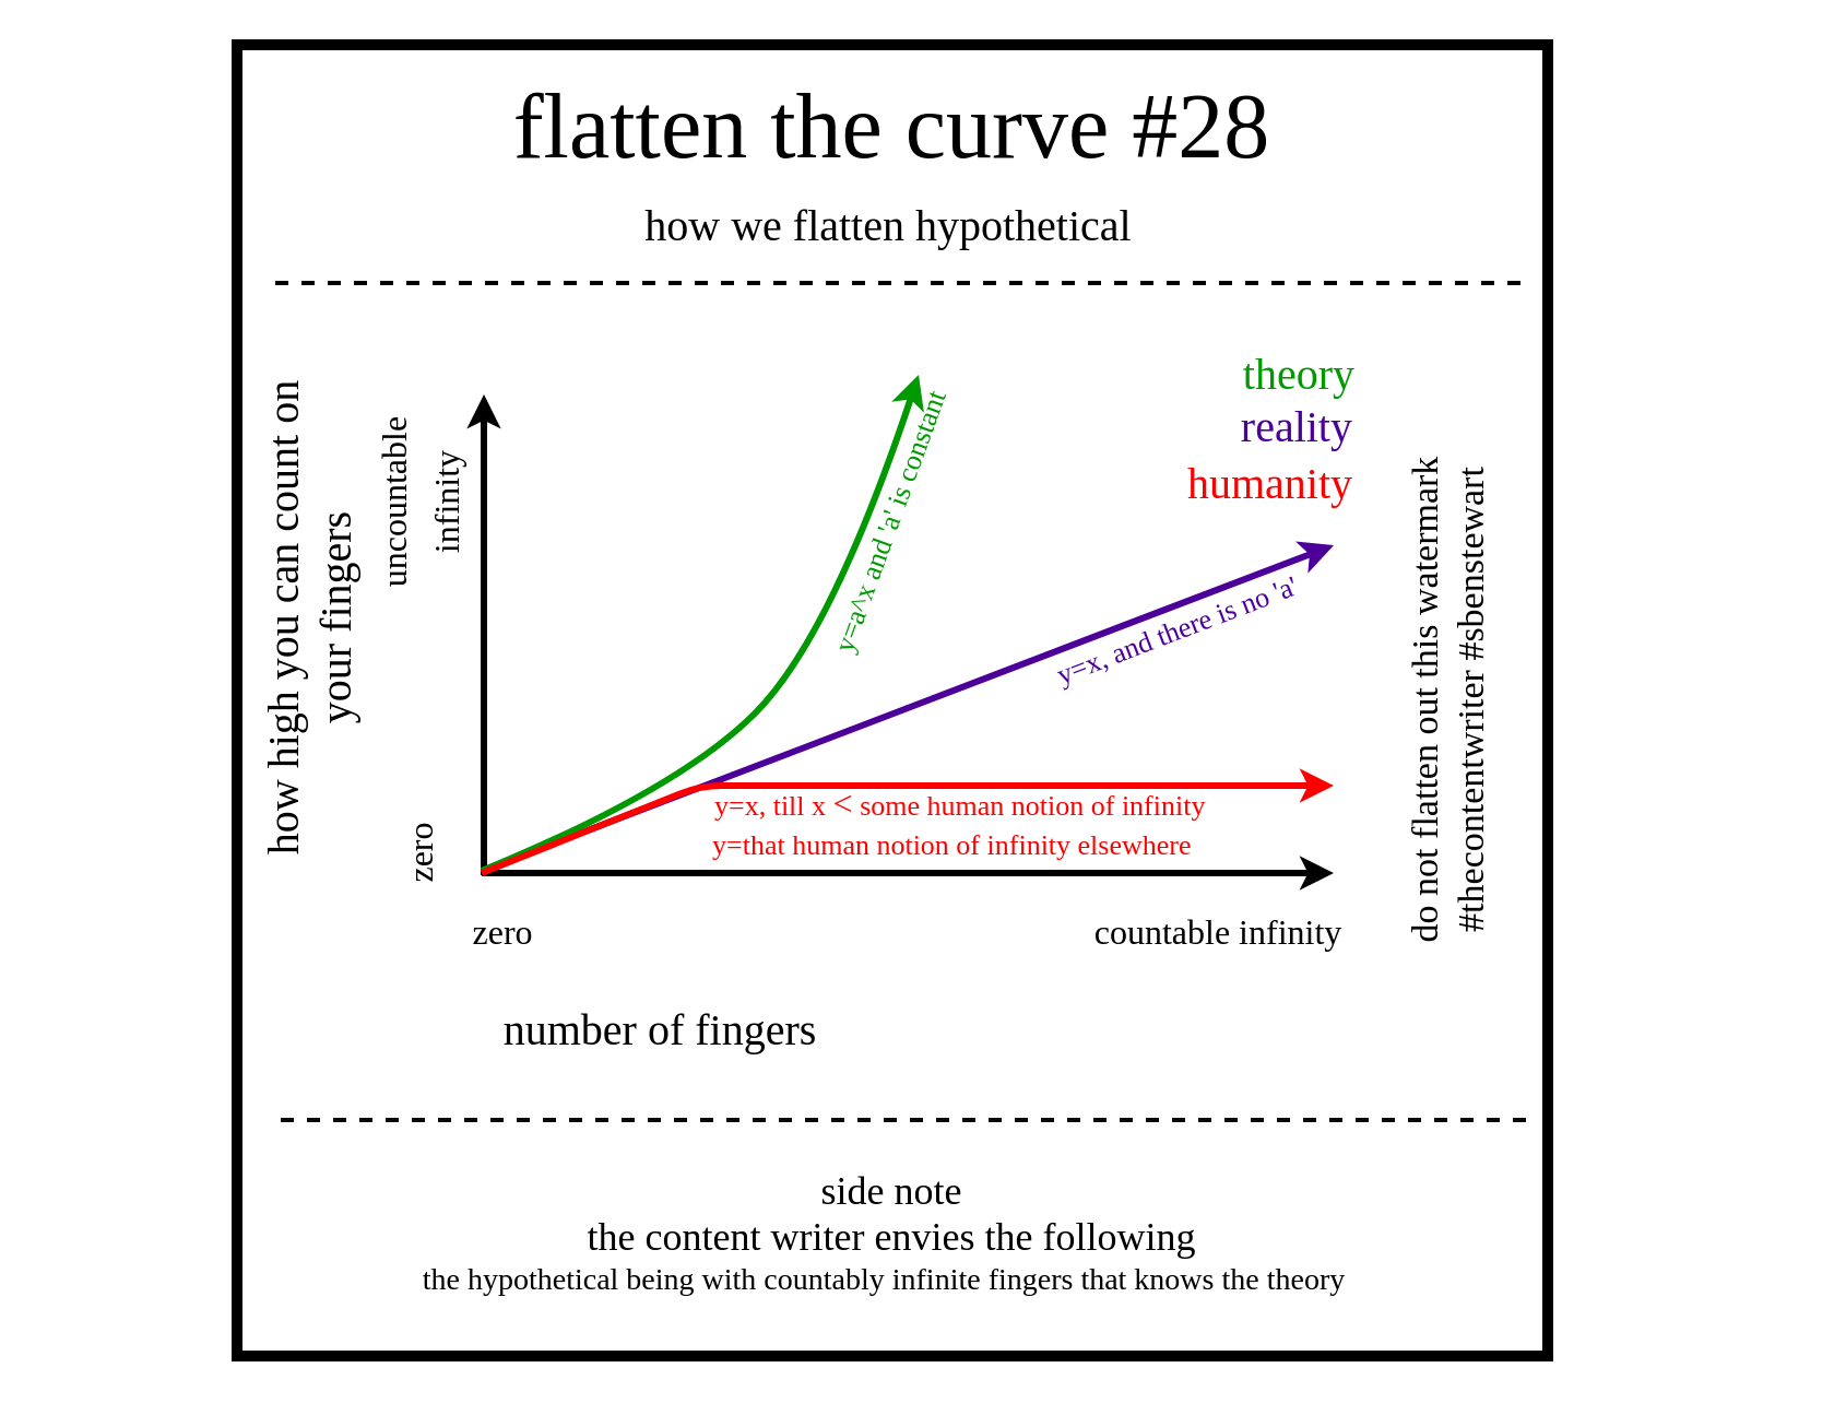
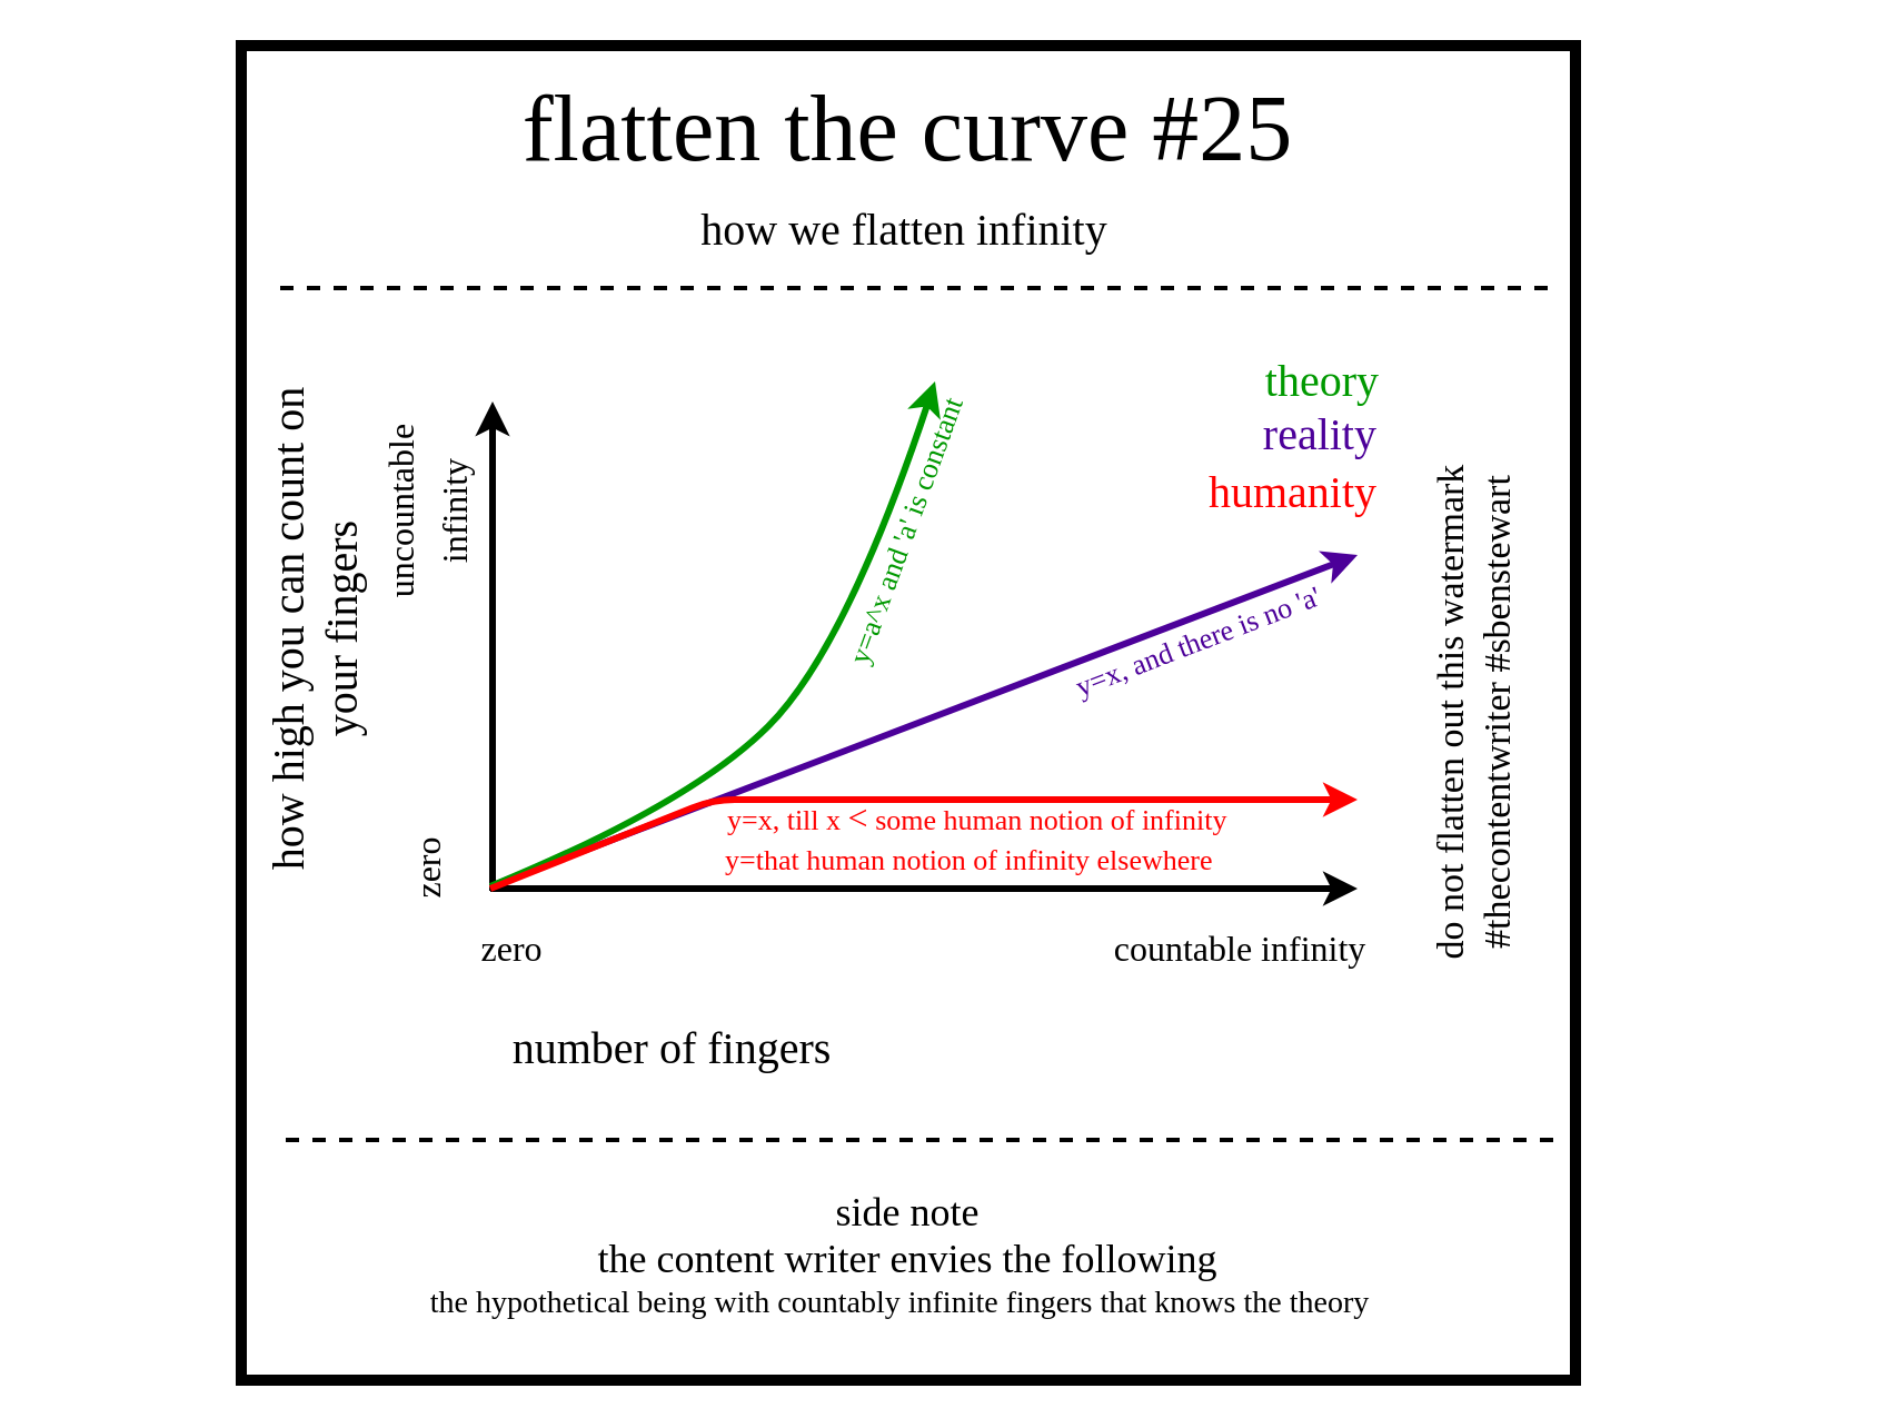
  <mxCell id="0" />
  <mxCell id="1" parent="0" />
  <mxCell id="2" value="" style="whiteSpace=wrap;html=1;aspect=fixed;strokeWidth=5;fillColor=none;fontFamily=xkcd;" parent="1" vertex="1"><mxGeometry x="108" y="20" width="600" height="600" as="geometry" /></mxCell>
  <mxCell id="3" value="" style="endArrow=classic;html=1;strokeWidth=3;strokeColor=#4C0099;" parent="1" edge="1"><mxGeometry width="50" height="50" relative="1" as="geometry"><mxPoint x="220" y="398" as="sourcePoint" /><mxPoint x="610" y="249" as="targetPoint" /></mxGeometry></mxCell>
- <mxCell id="4" value="&lt;font&gt;&lt;font style=&quot;font-size: 42px&quot;&gt;flatten the curve #28&lt;/font&gt;&lt;br&gt;&lt;/font&gt;" style="text;html=1;strokeColor=none;fillColor=none;align=center;verticalAlign=middle;whiteSpace=wrap;rounded=0;fontFamily=xkcd;" parent="1" vertex="1"><mxGeometry x="123" y="48" width="570" height="20" as="geometry" /></mxCell>
- <mxCell id="5" value="&lt;font&gt;&lt;span style=&quot;font-size: 20px&quot;&gt;how we flatten hypothetical&lt;/span&gt;&lt;br&gt;&lt;/font&gt;" style="text;html=1;strokeColor=none;fillColor=none;align=center;verticalAlign=middle;whiteSpace=wrap;rounded=0;fontFamily=xkcd;" parent="1" vertex="1"><mxGeometry x="147.25" y="92" width="518.5" height="20" as="geometry" /></mxCell>
+ <mxCell id="4" value="&lt;font&gt;&lt;font style=&quot;font-size: 42px&quot;&gt;flatten the curve #25&lt;/font&gt;&lt;br&gt;&lt;/font&gt;" style="text;html=1;strokeColor=none;fillColor=none;align=center;verticalAlign=middle;whiteSpace=wrap;rounded=0;fontFamily=xkcd;" parent="1" vertex="1"><mxGeometry x="123" y="48" width="570" height="20" as="geometry" /></mxCell>
+ <mxCell id="5" value="&lt;font&gt;&lt;span style=&quot;font-size: 20px&quot;&gt;how we flatten infinity&lt;/span&gt;&lt;br&gt;&lt;/font&gt;" style="text;html=1;strokeColor=none;fillColor=none;align=center;verticalAlign=middle;whiteSpace=wrap;rounded=0;fontFamily=xkcd;" parent="1" vertex="1"><mxGeometry x="147.25" y="92" width="518.5" height="20" as="geometry" /></mxCell>
  <mxCell id="6" value="" style="endArrow=none;dashed=1;html=1;strokeWidth=2;" parent="1" edge="1"><mxGeometry width="50" height="50" relative="1" as="geometry"><mxPoint x="695.5" y="129" as="sourcePoint" /><mxPoint x="120.5" y="129" as="targetPoint" /></mxGeometry></mxCell>
  <mxCell id="7" value="" style="endArrow=none;dashed=1;html=1;strokeWidth=2;" parent="1" edge="1"><mxGeometry width="50" height="50" relative="1" as="geometry"><mxPoint x="698" y="512" as="sourcePoint" /><mxPoint x="123" y="512" as="targetPoint" /></mxGeometry></mxCell>
  <mxCell id="8" value="&lt;font style=&quot;font-size: 14px&quot;&gt;&lt;span style=&quot;font-size: 18px&quot;&gt;side note&lt;br&gt;the content writer envies the following&lt;br&gt;&lt;/span&gt;the hypothetical being with countably infinite fingers that knows the theory&amp;nbsp;&amp;nbsp;&lt;br&gt;&lt;/font&gt;" style="text;html=1;strokeColor=none;fillColor=none;align=center;verticalAlign=middle;whiteSpace=wrap;rounded=0;fontFamily=xkcd;" parent="1" vertex="1"><mxGeometry x="108" y="524" width="600" height="80" as="geometry" /></mxCell>
  <mxCell id="9" style="edgeStyle=orthogonalEdgeStyle;rounded=0;orthogonalLoop=1;jettySize=auto;html=1;exitX=0.5;exitY=1;exitDx=0;exitDy=0;strokeWidth=2;" parent="1" edge="1"><mxGeometry relative="1" as="geometry"><mxPoint x="559" y="381" as="sourcePoint" /><mxPoint x="559" y="381" as="targetPoint" /></mxGeometry></mxCell>
  <mxCell id="10" value="&lt;font style=&quot;font-size: 17px&quot;&gt;&lt;font style=&quot;font-size: 17px&quot;&gt;do not flatten out this watermark&lt;br&gt;&lt;/font&gt;#thecontentwriter #sbenstewart&lt;br&gt;&lt;/font&gt;" style="text;html=1;strokeColor=none;fillColor=none;align=center;verticalAlign=middle;whiteSpace=wrap;rounded=0;rotation=-90;fontFamily=xkcd;" parent="1" vertex="1"><mxGeometry x="503" y="310" width="320" height="20" as="geometry" /></mxCell>
  <mxCell id="11" value="how high you can count on your fingers" style="text;html=1;strokeColor=none;fillColor=none;align=center;verticalAlign=middle;whiteSpace=wrap;rounded=0;fontFamily=xkcd;rotation=-90;fontSize=20;" parent="1" vertex="1"><mxGeometry x="20" y="272.5" width="240" height="20" as="geometry" /></mxCell>
  <mxCell id="12" value="&lt;font style=&quot;font-size: 20px&quot;&gt;number of fingers&lt;/font&gt;" style="text;html=1;strokeColor=none;fillColor=none;align=center;verticalAlign=middle;whiteSpace=wrap;rounded=0;fontFamily=xkcd;rotation=0;fontSize=20;" parent="1" vertex="1"><mxGeometry x="164" y="460" width="276" height="20" as="geometry" /></mxCell>
  <mxCell id="13" value="&lt;font style=&quot;font-size: 16px&quot;&gt;zero&lt;br&gt;&lt;/font&gt;" style="text;html=1;strokeColor=none;fillColor=none;align=center;verticalAlign=middle;whiteSpace=wrap;rounded=0;fontFamily=xkcd;rotation=0;fontSize=20;" parent="1" vertex="1"><mxGeometry x="180" y="414" width="100" height="20" as="geometry" /></mxCell>
  <mxCell id="14" value="" style="endArrow=classic;html=1;strokeWidth=3;startArrow=none;startFill=0;" parent="1" edge="1"><mxGeometry width="50" height="50" relative="1" as="geometry"><mxPoint x="221" y="400" as="sourcePoint" /><mxPoint x="221" y="180" as="targetPoint" /></mxGeometry></mxCell>
  <mxCell id="15" value="" style="endArrow=classic;html=1;strokeWidth=3;" parent="1" edge="1"><mxGeometry width="50" height="50" relative="1" as="geometry"><mxPoint x="220" y="399" as="sourcePoint" /><mxPoint x="610" y="399" as="targetPoint" /></mxGeometry></mxCell>
  <mxCell id="16" value="&lt;span style=&quot;font-size: 16px&quot;&gt;countable infinity&lt;/span&gt;" style="text;html=1;strokeColor=none;fillColor=none;align=center;verticalAlign=middle;whiteSpace=wrap;rounded=0;fontFamily=xkcd;rotation=0;fontSize=20;" parent="1" vertex="1"><mxGeometry x="465" y="414" width="185" height="20" as="geometry" /></mxCell>
  <mxCell id="17" value="&lt;font style=&quot;font-size: 20px&quot; color=&quot;#009900&quot;&gt;theory&lt;/font&gt;" style="text;html=1;strokeColor=none;fillColor=none;align=right;verticalAlign=middle;whiteSpace=wrap;rounded=0;fontFamily=xkcd;rotation=0;fontSize=20;" parent="1" vertex="1"><mxGeometry x="493.63" y="160" width="127.75" height="20" as="geometry" /></mxCell>
  <mxCell id="18" value="&lt;font style=&quot;font-size: 16px&quot;&gt;zero&lt;br&gt;&lt;/font&gt;" style="text;html=1;strokeColor=none;fillColor=none;align=center;verticalAlign=middle;whiteSpace=wrap;rounded=0;fontFamily=xkcd;rotation=-90;fontSize=20;" vertex="1" parent="1"><mxGeometry x="140" y="380" width="100" height="20" as="geometry" /></mxCell>
  <mxCell id="19" value="&lt;span style=&quot;font-size: 16px&quot;&gt;uncountable &lt;br&gt;infinity&lt;/span&gt;" style="text;html=1;strokeColor=none;fillColor=none;align=center;verticalAlign=middle;whiteSpace=wrap;rounded=0;fontFamily=xkcd;rotation=-90;fontSize=20;" vertex="1" parent="1"><mxGeometry x="97.5" y="220" width="185" height="20" as="geometry" /></mxCell>
  <mxCell id="20" value="" style="curved=1;endArrow=classic;html=1;strokeWidth=3;strokeColor=#009900;" edge="1" parent="1"><mxGeometry width="50" height="50" relative="1" as="geometry"><mxPoint x="220" y="398" as="sourcePoint" /><mxPoint x="420" y="171" as="targetPoint" /><Array as="points"><mxPoint x="310" y="361" /><mxPoint x="380" y="291" /></Array></mxGeometry></mxCell>
  <mxCell id="21" value="" style="endArrow=classic;html=1;strokeWidth=3;strokeColor=#FF0000;" edge="1" parent="1"><mxGeometry width="50" height="50" relative="1" as="geometry"><mxPoint x="220" y="399" as="sourcePoint" /><mxPoint x="610" y="359" as="targetPoint" /><Array as="points"><mxPoint x="320" y="359" /></Array></mxGeometry></mxCell>
  <mxCell id="22" value="&lt;font color=&quot;#4c0099&quot;&gt;reality&lt;/font&gt;" style="text;html=1;strokeColor=none;fillColor=none;align=right;verticalAlign=middle;whiteSpace=wrap;rounded=0;fontFamily=xkcd;rotation=0;fontSize=20;" vertex="1" parent="1"><mxGeometry x="440" y="184" width="181.38" height="20" as="geometry" /></mxCell>
  <mxCell id="23" value="&lt;font color=&quot;#ff0000&quot;&gt;humanity&lt;/font&gt;" style="text;html=1;strokeColor=none;fillColor=none;align=right;verticalAlign=middle;whiteSpace=wrap;rounded=0;fontFamily=xkcd;rotation=0;fontSize=20;" vertex="1" parent="1"><mxGeometry x="440" y="210" width="181.38" height="20" as="geometry" /></mxCell>
  <mxCell id="24" value="&lt;font style=&quot;font-size: 13px&quot; color=&quot;#009900&quot; face=&quot;Comic Sans MS&quot;&gt;y=a^x and 'a' is constant&lt;/font&gt;" style="text;html=1;strokeColor=none;fillColor=none;align=right;verticalAlign=middle;whiteSpace=wrap;rounded=0;fontFamily=xkcd;rotation=-70;fontSize=20;" vertex="1" parent="1"><mxGeometry x="319" y="241.5" width="160" height="20" as="geometry" /></mxCell>
  <mxCell id="25" value="&lt;font style=&quot;font-size: 13px&quot; face=&quot;Comic Sans MS&quot; color=&quot;#4c0099&quot;&gt;y=x, and there is no 'a'&lt;/font&gt;" style="text;html=1;strokeColor=none;fillColor=none;align=right;verticalAlign=middle;whiteSpace=wrap;rounded=0;fontFamily=xkcd;rotation=-21;fontSize=20;" vertex="1" parent="1"><mxGeometry x="440" y="282" width="159.18" height="20" as="geometry" /></mxCell>
  <mxCell id="26" value="&lt;font style=&quot;font-size: 13px&quot; face=&quot;Comic Sans MS&quot; color=&quot;#ff0000&quot;&gt;y=x, till x &lt;/font&gt;&lt;font style=&quot;font-size: 16px&quot; face=&quot;Comic Sans MS&quot; color=&quot;#ff0000&quot;&gt;&amp;lt;&lt;/font&gt;&lt;font style=&quot;font-size: 13px&quot; face=&quot;Comic Sans MS&quot; color=&quot;#ff0000&quot;&gt;&amp;nbsp;some human notion of infinity&lt;/font&gt;" style="text;html=1;strokeColor=none;fillColor=none;align=left;verticalAlign=middle;whiteSpace=wrap;rounded=0;fontFamily=xkcd;rotation=0;fontSize=20;" vertex="1" parent="1"><mxGeometry x="325" y="355" width="270" height="20" as="geometry" /></mxCell>
  <mxCell id="27" value="&lt;font style=&quot;font-size: 13px&quot; face=&quot;Comic Sans MS&quot; color=&quot;#ff0000&quot;&gt;y=that&amp;nbsp;&lt;/font&gt;&lt;span style=&quot;color: rgb(255 , 0 , 0) ; font-family: &amp;#34;comic sans ms&amp;#34; ; font-size: 13px&quot;&gt;human notion of infinity elsewhere&lt;/span&gt;" style="text;html=1;strokeColor=none;fillColor=none;align=left;verticalAlign=middle;whiteSpace=wrap;rounded=0;fontFamily=xkcd;rotation=0;fontSize=20;" vertex="1" parent="1"><mxGeometry x="324" y="378" width="270" height="10" as="geometry" /></mxCell>
